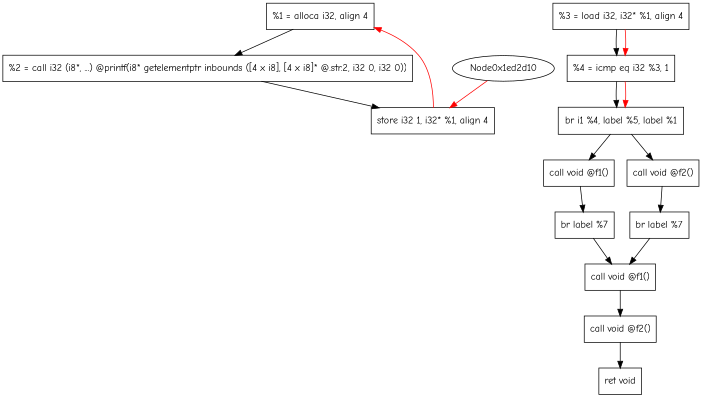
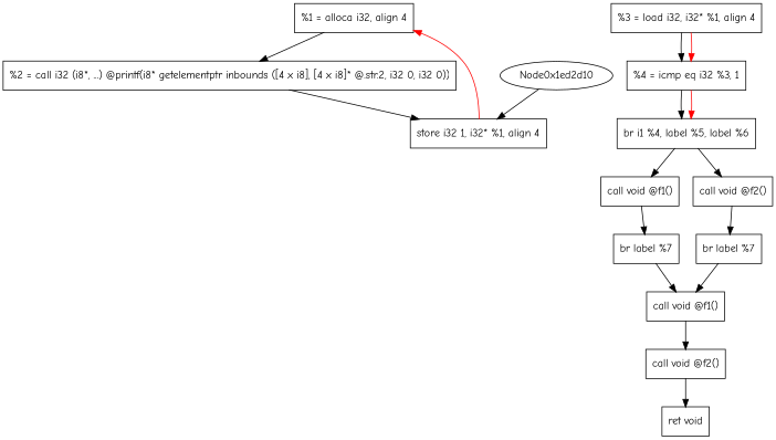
  digraph {
    fontname="Comic Neue"
    node [fontname="Comic Neue" shape=record]
    edge [fontname="Comic Neue"]
    n1 [label="  %1 = alloca i32, align 4"]
    n2 [label="  %2 = call i32 (i8*, ...) @printf(i8* getelementptr inbounds ([4 x i8], [4 x i8]* @.str.2, i32 0, i32 0))"]
    n3 [label="  store i32 1, i32* %1, align 4"]
    n4 [label="  %3 = load i32, i32* %1, align 4"]
    n5 [label="  %4 = icmp eq i32 %3, 1"]
-   n6 [label="br i1 %4, label %5, label %1"]
+   n6 [label="  br i1 %4, label %5, label %6"]
    n7 [label="  call void @f1()"]
    n8 [label="  call void @f2()"]
    n9 [label="  br label %7"]
    n10 [label="  br label %7"]
    n11 [label="  call void @f1()"]
    n12 [label="  call void @f2()"]
    n13 [label="  ret void"]
    Node0x1ed2d10 [shape=""]
    n1 -> n2
    n2 -> n3
    n3 -> n1 [color=red]
    n4 -> n5
    n4 -> n5 [color=red]
    n5 -> n6
    n5 -> n6 [color=red]
    n6 -> n7
    n6 -> n8
    n7 -> n9
    n8 -> n10
    n9 -> n11
    n10 -> n11
    n11 -> n12
    n12 -> n13
-   Node0x1ed2d10 -> n3 [color=red]
+   Node0x1ed2d10 -> n3 [color=black]
  }
